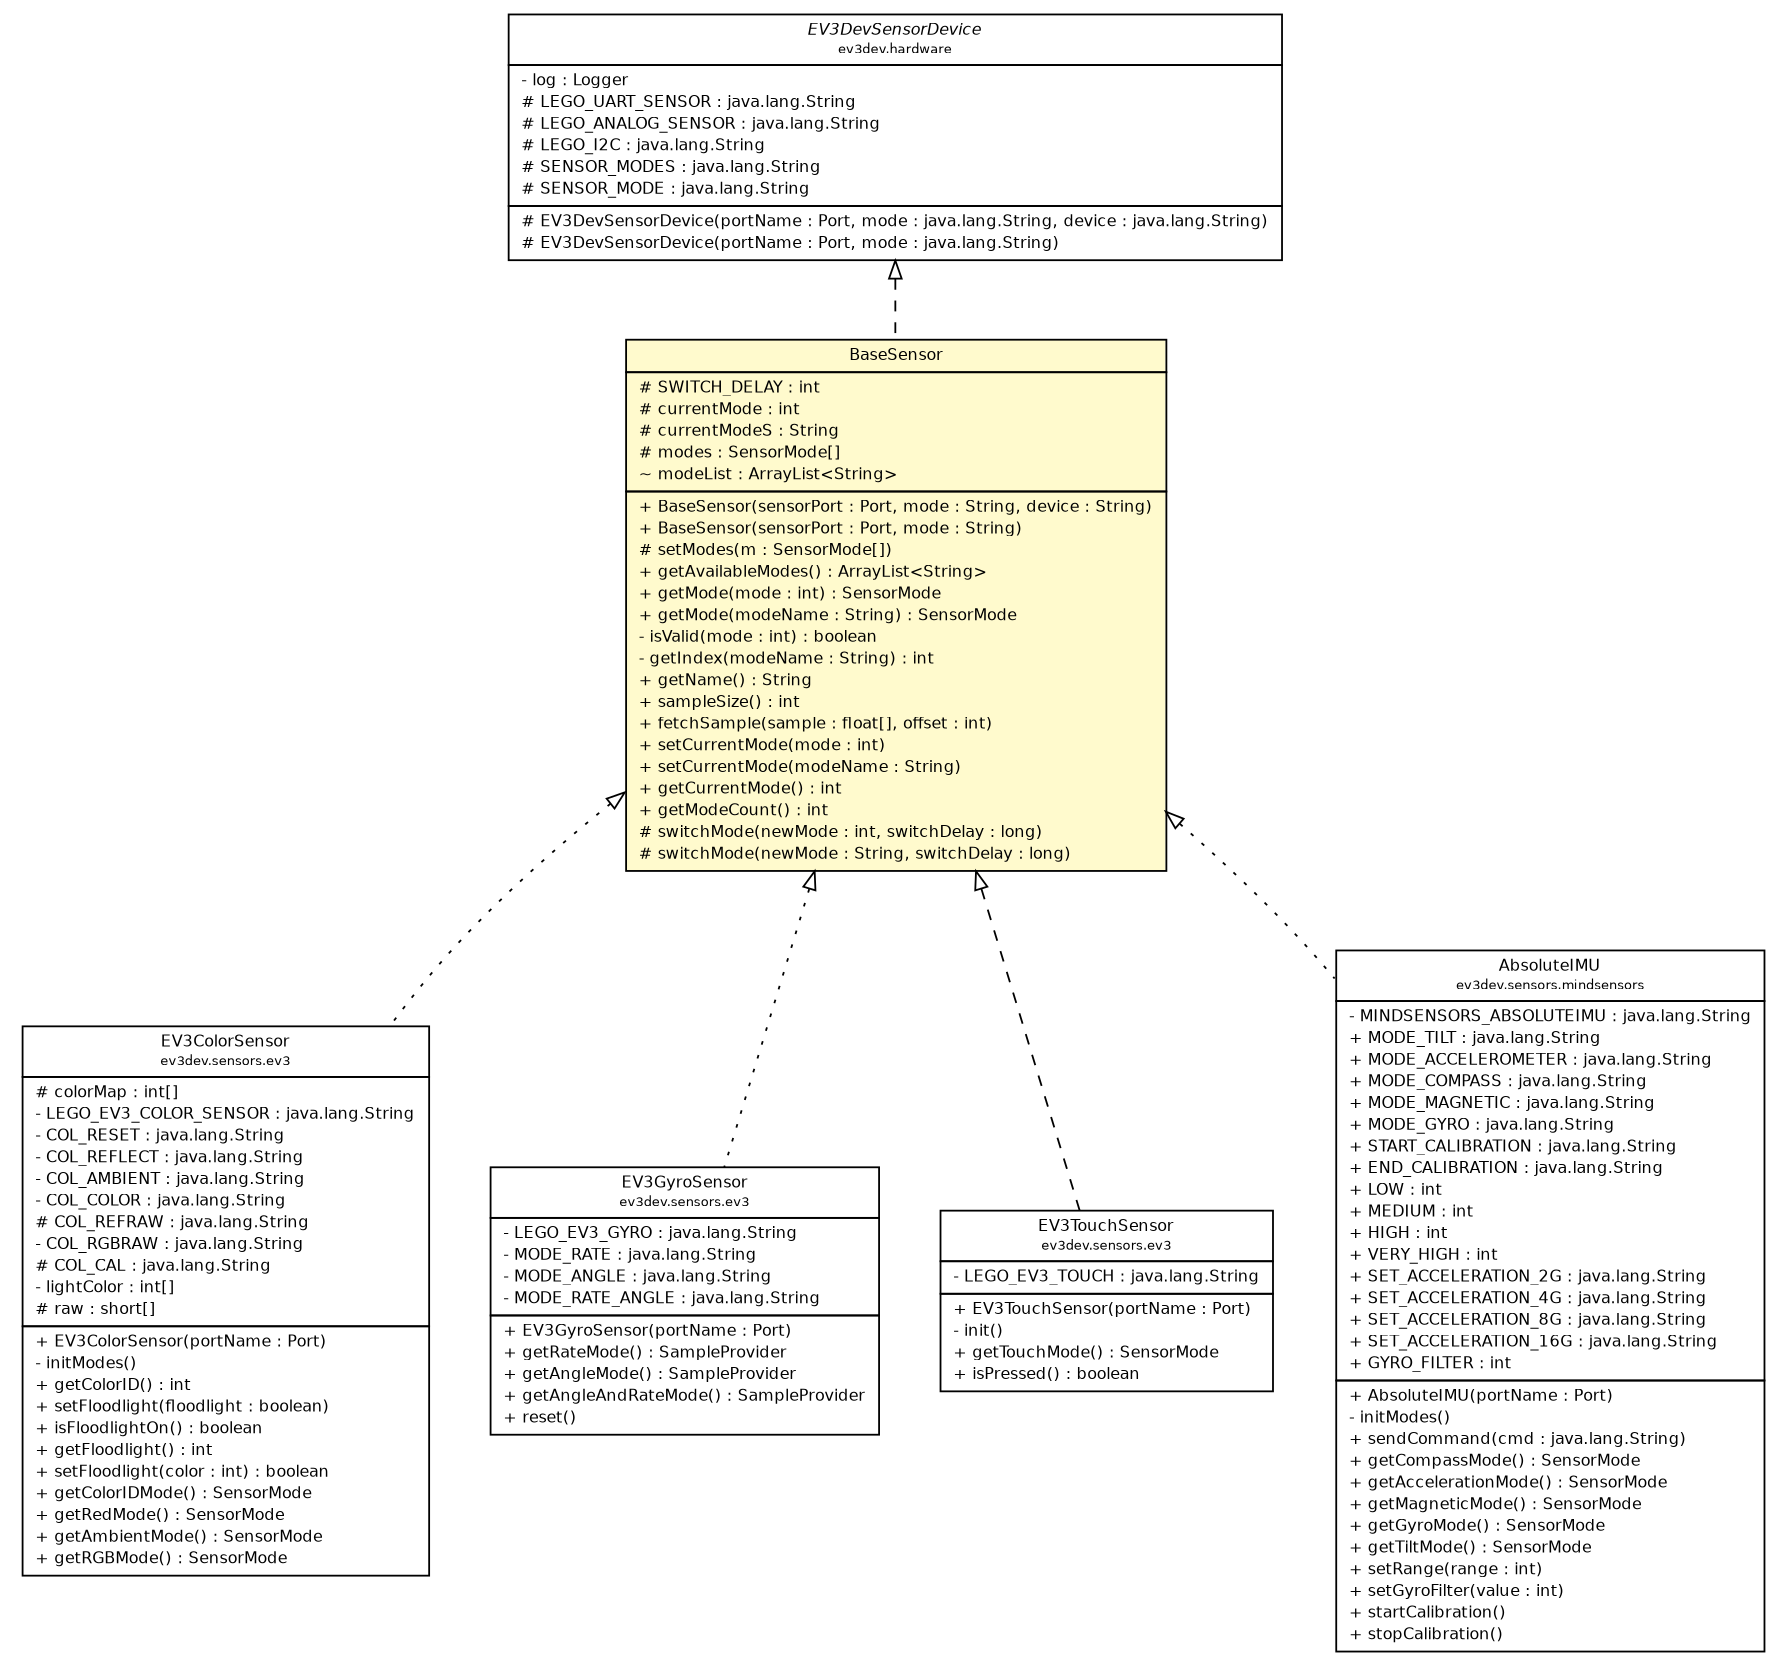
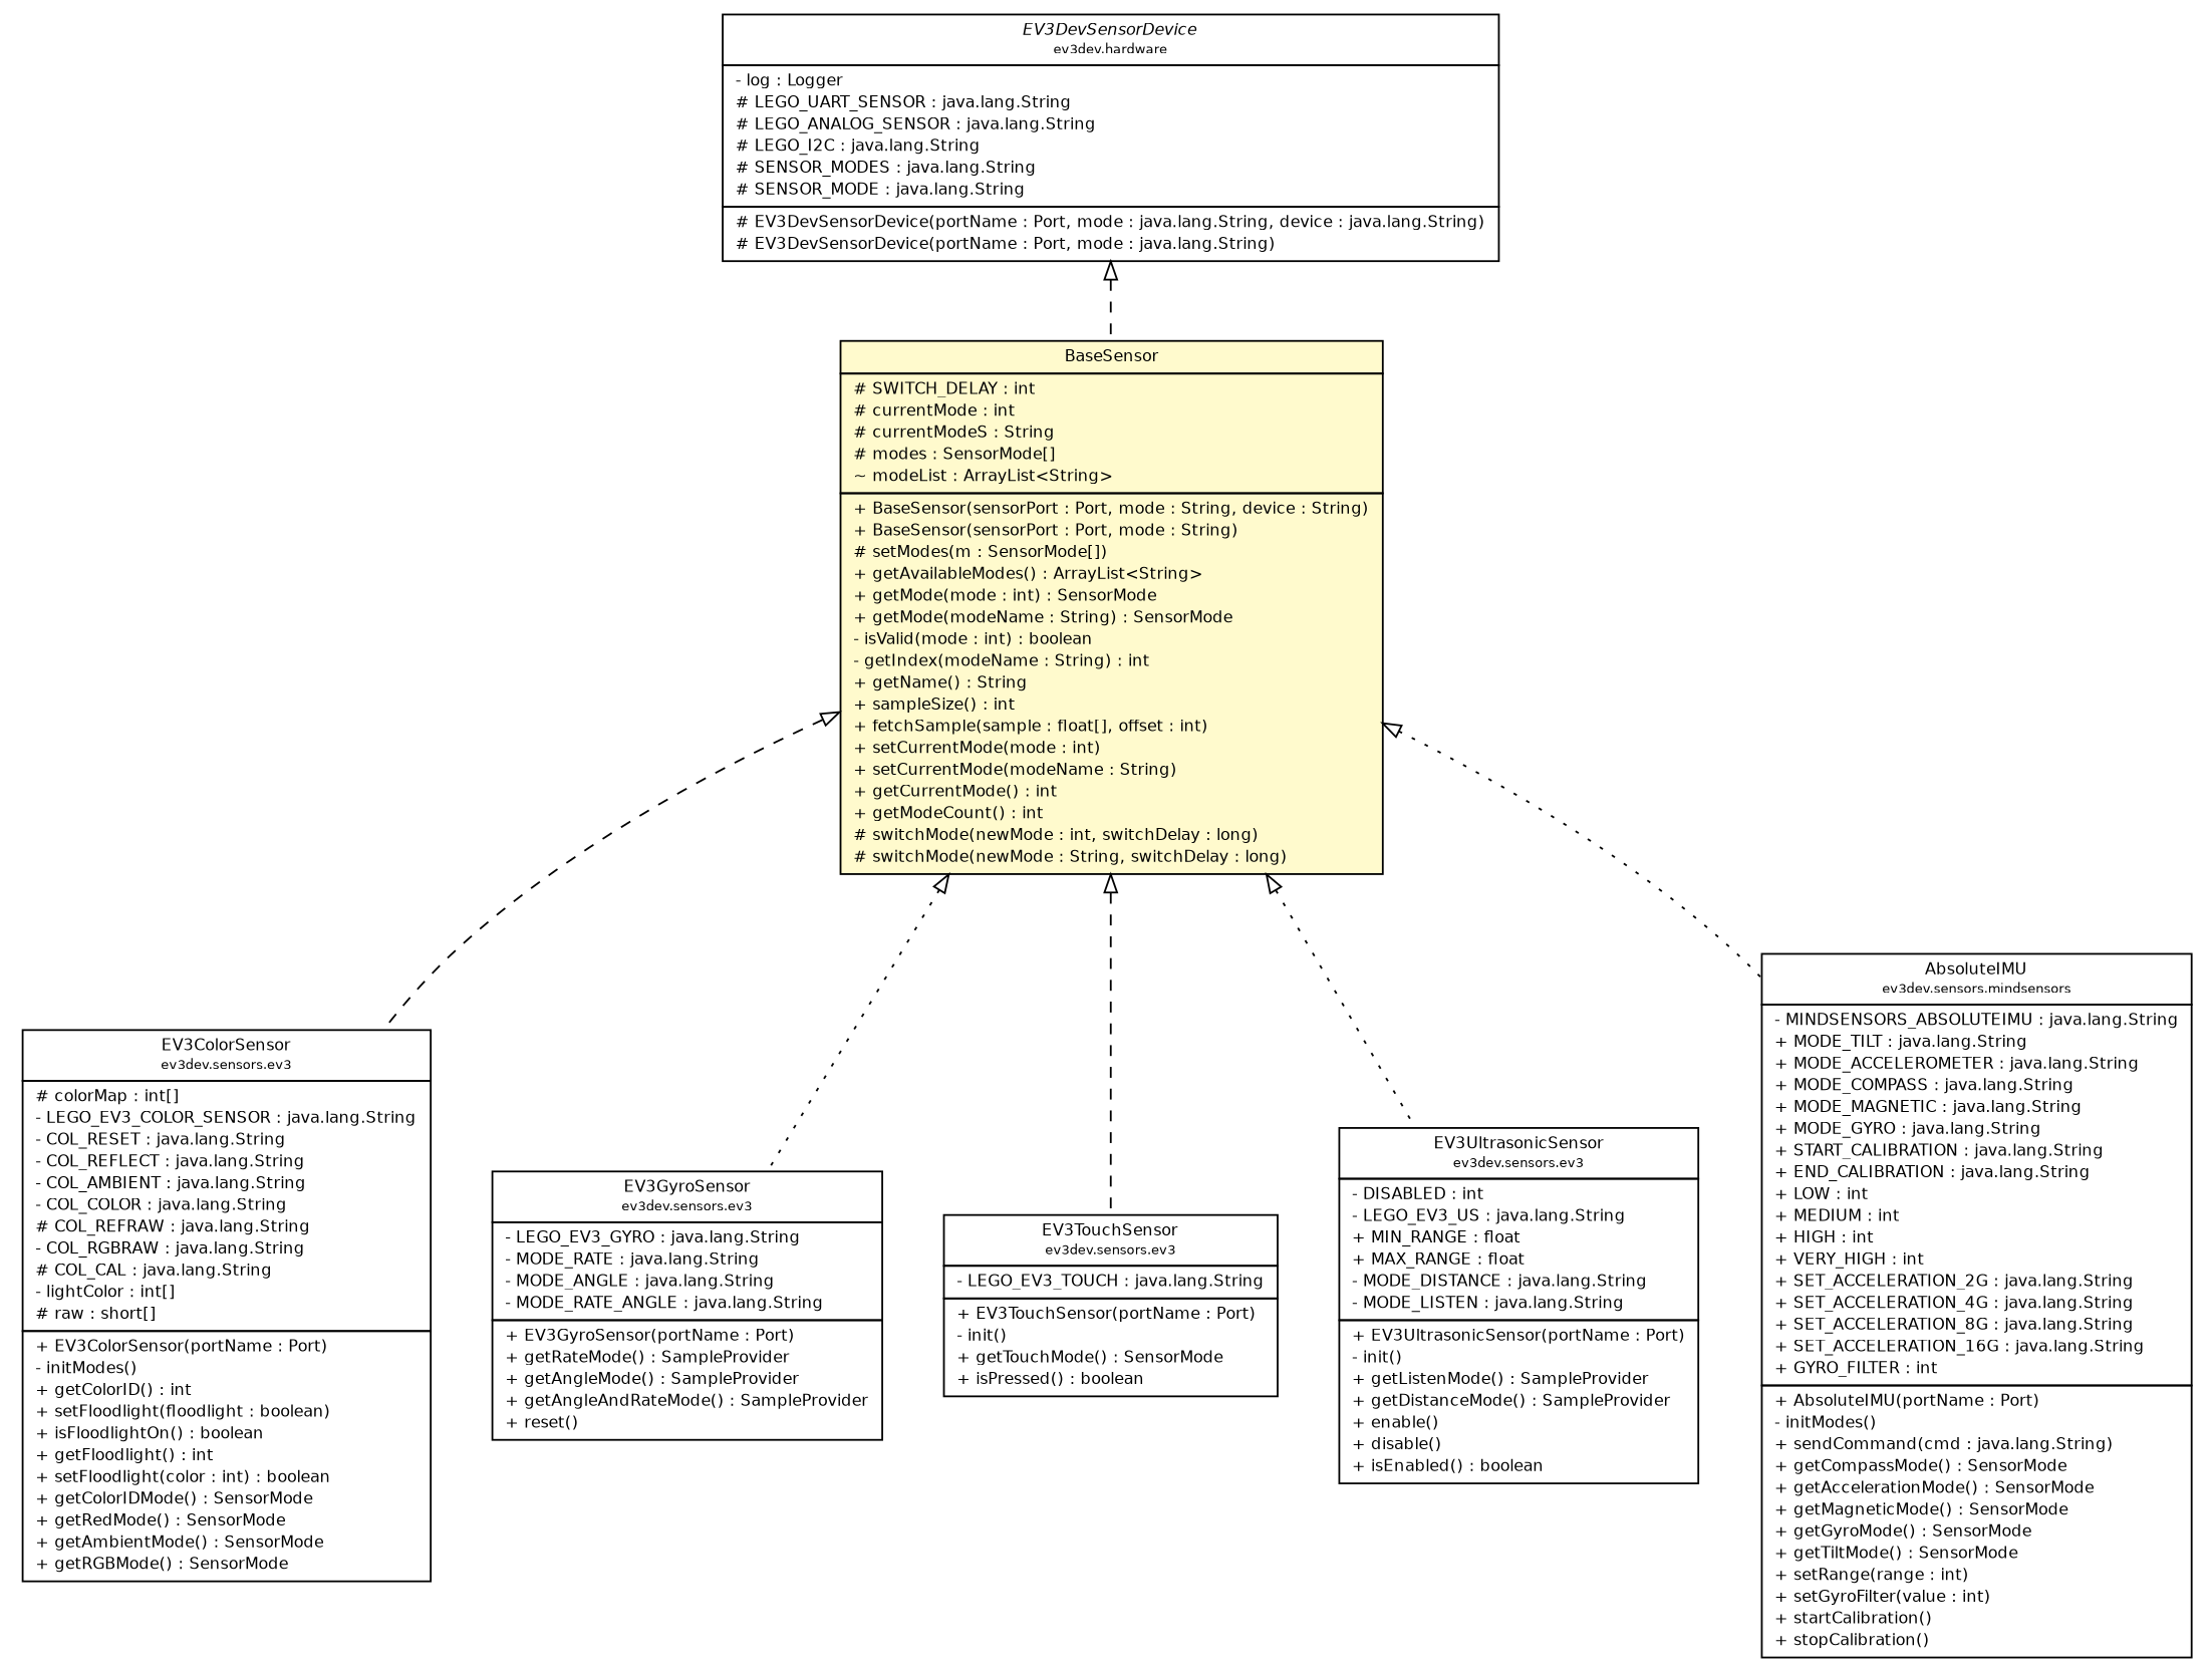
  digraph {
    nodesep=0.25
    ranksep=0.5
    node [fontcolor=black fontname=Helvetica fontsize=9.0 shape=plaintext]
    edge [arrowtail=empty dir=back fontname=Helvetica fontsize=10 headport=p labelfontname=Helvetica labelfontsize=10 style=dotted tailport=p]
    n1 [label=<<table title="ev3dev.hardware.EV3DevSensorDevice" border="0" cellborder="1" cellspacing="0" cellpadding="2" port="p" href="../hardware/EV3DevSensorDevice.html"> 		<tr><td><table border="0" cellspacing="0" cellpadding="1"> <tr><td align="center" balign="center"><font face="Helvetica-Oblique"> EV3DevSensorDevice </font></td></tr> <tr><td align="center" balign="center"><font point-size="7.0"> ev3dev.hardware </font></td></tr> 		</table></td></tr> 		<tr><td><table border="0" cellspacing="0" cellpadding="1"> <tr><td align="left" balign="left"> - log : Logger </td></tr> <tr><td align="left" balign="left"> # LEGO_UART_SENSOR : java.lang.String </td></tr> <tr><td align="left" balign="left"> # LEGO_ANALOG_SENSOR : java.lang.String </td></tr> <tr><td align="left" balign="left"> # LEGO_I2C : java.lang.String </td></tr> <tr><td align="left" balign="left"> # SENSOR_MODES : java.lang.String </td></tr> <tr><td align="left" balign="left"> # SENSOR_MODE : java.lang.String </td></tr> 		</table></td></tr> 		<tr><td><table border="0" cellspacing="0" cellpadding="1"> <tr><td align="left" balign="left"> # EV3DevSensorDevice(portName : Port, mode : java.lang.String, device : java.lang.String) </td></tr> <tr><td align="left" balign="left"> # EV3DevSensorDevice(portName : Port, mode : java.lang.String) </td></tr> 		</table></td></tr> 		</table>>]
    n2 [label=<<table title="ev3dev.sensors.BaseSensor" border="0" cellborder="1" cellspacing="0" cellpadding="2" port="p" bgcolor="lemonChiffon" href="./BaseSensor.html"> 		<tr><td><table border="0" cellspacing="0" cellpadding="1"> <tr><td align="center" balign="center"> BaseSensor </td></tr> 		</table></td></tr> 		<tr><td><table border="0" cellspacing="0" cellpadding="1"> <tr><td align="left" balign="left"> # SWITCH_DELAY : int </td></tr> <tr><td align="left" balign="left"> # currentMode : int </td></tr> <tr><td align="left" balign="left"> # currentModeS : String </td></tr> <tr><td align="left" balign="left"> # modes : SensorMode[] </td></tr> <tr><td align="left" balign="left"> ~ modeList : ArrayList&lt;String&gt; </td></tr> 		</table></td></tr> 		<tr><td><table border="0" cellspacing="0" cellpadding="1"> <tr><td align="left" balign="left"> + BaseSensor(sensorPort : Port, mode : String, device : String) </td></tr> <tr><td align="left" balign="left"> + BaseSensor(sensorPort : Port, mode : String) </td></tr> <tr><td align="left" balign="left"> # setModes(m : SensorMode[]) </td></tr> <tr><td align="left" balign="left"> + getAvailableModes() : ArrayList&lt;String&gt; </td></tr> <tr><td align="left" balign="left"> + getMode(mode : int) : SensorMode </td></tr> <tr><td align="left" balign="left"> + getMode(modeName : String) : SensorMode </td></tr> <tr><td align="left" balign="left"> - isValid(mode : int) : boolean </td></tr> <tr><td align="left" balign="left"> - getIndex(modeName : String) : int </td></tr> <tr><td align="left" balign="left"> + getName() : String </td></tr> <tr><td align="left" balign="left"> + sampleSize() : int </td></tr> <tr><td align="left" balign="left"> + fetchSample(sample : float[], offset : int) </td></tr> <tr><td align="left" balign="left"> + setCurrentMode(mode : int) </td></tr> <tr><td align="left" balign="left"> + setCurrentMode(modeName : String) </td></tr> <tr><td align="left" balign="left"> + getCurrentMode() : int </td></tr> <tr><td align="left" balign="left"> + getModeCount() : int </td></tr> <tr><td align="left" balign="left"> # switchMode(newMode : int, switchDelay : long) </td></tr> <tr><td align="left" balign="left"> # switchMode(newMode : String, switchDelay : long) </td></tr> 		</table></td></tr> 		</table>>]
    n3 [label=<<table title="ev3dev.sensors.ev3.EV3ColorSensor" border="0" cellborder="1" cellspacing="0" cellpadding="2" port="p" href="./ev3/EV3ColorSensor.html"> 		<tr><td><table border="0" cellspacing="0" cellpadding="1"> <tr><td align="center" balign="center"> EV3ColorSensor </td></tr> <tr><td align="center" balign="center"><font point-size="7.0"> ev3dev.sensors.ev3 </font></td></tr> 		</table></td></tr> 		<tr><td><table border="0" cellspacing="0" cellpadding="1"> <tr><td align="left" balign="left"> # colorMap : int[] </td></tr> <tr><td align="left" balign="left"> - LEGO_EV3_COLOR_SENSOR : java.lang.String </td></tr> <tr><td align="left" balign="left"> - COL_RESET : java.lang.String </td></tr> <tr><td align="left" balign="left"> - COL_REFLECT : java.lang.String </td></tr> <tr><td align="left" balign="left"> - COL_AMBIENT : java.lang.String </td></tr> <tr><td align="left" balign="left"> - COL_COLOR : java.lang.String </td></tr> <tr><td align="left" balign="left"> # COL_REFRAW : java.lang.String </td></tr> <tr><td align="left" balign="left"> - COL_RGBRAW : java.lang.String </td></tr> <tr><td align="left" balign="left"> # COL_CAL : java.lang.String </td></tr> <tr><td align="left" balign="left"> - lightColor : int[] </td></tr> <tr><td align="left" balign="left"> # raw : short[] </td></tr> 		</table></td></tr> 		<tr><td><table border="0" cellspacing="0" cellpadding="1"> <tr><td align="left" balign="left"> + EV3ColorSensor(portName : Port) </td></tr> <tr><td align="left" balign="left"> - initModes() </td></tr> <tr><td align="left" balign="left"> + getColorID() : int </td></tr> <tr><td align="left" balign="left"> + setFloodlight(floodlight : boolean) </td></tr> <tr><td align="left" balign="left"> + isFloodlightOn() : boolean </td></tr> <tr><td align="left" balign="left"> + getFloodlight() : int </td></tr> <tr><td align="left" balign="left"> + setFloodlight(color : int) : boolean </td></tr> <tr><td align="left" balign="left"> + getColorIDMode() : SensorMode </td></tr> <tr><td align="left" balign="left"> + getRedMode() : SensorMode </td></tr> <tr><td align="left" balign="left"> + getAmbientMode() : SensorMode </td></tr> <tr><td align="left" balign="left"> + getRGBMode() : SensorMode </td></tr> 		</table></td></tr> 		</table>>]
    n4 [label=<<table title="ev3dev.sensors.ev3.EV3GyroSensor" border="0" cellborder="1" cellspacing="0" cellpadding="2" port="p" href="./ev3/EV3GyroSensor.html"> 		<tr><td><table border="0" cellspacing="0" cellpadding="1"> <tr><td align="center" balign="center"> EV3GyroSensor </td></tr> <tr><td align="center" balign="center"><font point-size="7.0"> ev3dev.sensors.ev3 </font></td></tr> 		</table></td></tr> 		<tr><td><table border="0" cellspacing="0" cellpadding="1"> <tr><td align="left" balign="left"> - LEGO_EV3_GYRO : java.lang.String </td></tr> <tr><td align="left" balign="left"> - MODE_RATE : java.lang.String </td></tr> <tr><td align="left" balign="left"> - MODE_ANGLE : java.lang.String </td></tr> <tr><td align="left" balign="left"> - MODE_RATE_ANGLE : java.lang.String </td></tr> 		</table></td></tr> 		<tr><td><table border="0" cellspacing="0" cellpadding="1"> <tr><td align="left" balign="left"> + EV3GyroSensor(portName : Port) </td></tr> <tr><td align="left" balign="left"> + getRateMode() : SampleProvider </td></tr> <tr><td align="left" balign="left"> + getAngleMode() : SampleProvider </td></tr> <tr><td align="left" balign="left"> + getAngleAndRateMode() : SampleProvider </td></tr> <tr><td align="left" balign="left"> + reset() </td></tr> 		</table></td></tr> 		</table>>]
    n5 [label=<<table title="ev3dev.sensors.ev3.EV3TouchSensor" border="0" cellborder="1" cellspacing="0" cellpadding="2" port="p" href="./ev3/EV3TouchSensor.html"> 		<tr><td><table border="0" cellspacing="0" cellpadding="1"> <tr><td align="center" balign="center"> EV3TouchSensor </td></tr> <tr><td align="center" balign="center"><font point-size="7.0"> ev3dev.sensors.ev3 </font></td></tr> 		</table></td></tr> 		<tr><td><table border="0" cellspacing="0" cellpadding="1"> <tr><td align="left" balign="left"> - LEGO_EV3_TOUCH : java.lang.String </td></tr> 		</table></td></tr> 		<tr><td><table border="0" cellspacing="0" cellpadding="1"> <tr><td align="left" balign="left"> + EV3TouchSensor(portName : Port) </td></tr> <tr><td align="left" balign="left"> - init() </td></tr> <tr><td align="left" balign="left"> + getTouchMode() : SensorMode </td></tr> <tr><td align="left" balign="left"> + isPressed() : boolean </td></tr> 		</table></td></tr> 		</table>>]
+   n6 [label=<<table title="ev3dev.sensors.ev3.EV3UltrasonicSensor" border="0" cellborder="1" cellspacing="0" cellpadding="2" port="p" href="./ev3/EV3UltrasonicSensor.html"> 		<tr><td><table border="0" cellspacing="0" cellpadding="1"> <tr><td align="center" balign="center"> EV3UltrasonicSensor </td></tr> <tr><td align="center" balign="center"><font point-size="7.0"> ev3dev.sensors.ev3 </font></td></tr> 		</table></td></tr> 		<tr><td><table border="0" cellspacing="0" cellpadding="1"> <tr><td align="left" balign="left"> - DISABLED : int </td></tr> <tr><td align="left" balign="left"> - LEGO_EV3_US : java.lang.String </td></tr> <tr><td align="left" balign="left"> + MIN_RANGE : float </td></tr> <tr><td align="left" balign="left"> + MAX_RANGE : float </td></tr> <tr><td align="left" balign="left"> - MODE_DISTANCE : java.lang.String </td></tr> <tr><td align="left" balign="left"> - MODE_LISTEN : java.lang.String </td></tr> 		</table></td></tr> 		<tr><td><table border="0" cellspacing="0" cellpadding="1"> <tr><td align="left" balign="left"> + EV3UltrasonicSensor(portName : Port) </td></tr> <tr><td align="left" balign="left"> - init() </td></tr> <tr><td align="left" balign="left"> + getListenMode() : SampleProvider </td></tr> <tr><td align="left" balign="left"> + getDistanceMode() : SampleProvider </td></tr> <tr><td align="left" balign="left"> + enable() </td></tr> <tr><td align="left" balign="left"> + disable() </td></tr> <tr><td align="left" balign="left"> + isEnabled() : boolean </td></tr> 		</table></td></tr> 		</table>>]
    n7 [label=<<table title="ev3dev.sensors.mindsensors.AbsoluteIMU" border="0" cellborder="1" cellspacing="0" cellpadding="2" port="p" href="./mindsensors/AbsoluteIMU.html"> 		<tr><td><table border="0" cellspacing="0" cellpadding="1"> <tr><td align="center" balign="center"> AbsoluteIMU </td></tr> <tr><td align="center" balign="center"><font point-size="7.0"> ev3dev.sensors.mindsensors </font></td></tr> 		</table></td></tr> 		<tr><td><table border="0" cellspacing="0" cellpadding="1"> <tr><td align="left" balign="left"> - MINDSENSORS_ABSOLUTEIMU : java.lang.String </td></tr> <tr><td align="left" balign="left"> + MODE_TILT : java.lang.String </td></tr> <tr><td align="left" balign="left"> + MODE_ACCELEROMETER : java.lang.String </td></tr> <tr><td align="left" balign="left"> + MODE_COMPASS : java.lang.String </td></tr> <tr><td align="left" balign="left"> + MODE_MAGNETIC : java.lang.String </td></tr> <tr><td align="left" balign="left"> + MODE_GYRO : java.lang.String </td></tr> <tr><td align="left" balign="left"> + START_CALIBRATION : java.lang.String </td></tr> <tr><td align="left" balign="left"> + END_CALIBRATION : java.lang.String </td></tr> <tr><td align="left" balign="left"> + LOW : int </td></tr> <tr><td align="left" balign="left"> + MEDIUM : int </td></tr> <tr><td align="left" balign="left"> + HIGH : int </td></tr> <tr><td align="left" balign="left"> + VERY_HIGH : int </td></tr> <tr><td align="left" balign="left"> + SET_ACCELERATION_2G : java.lang.String </td></tr> <tr><td align="left" balign="left"> + SET_ACCELERATION_4G : java.lang.String </td></tr> <tr><td align="left" balign="left"> + SET_ACCELERATION_8G : java.lang.String </td></tr> <tr><td align="left" balign="left"> + SET_ACCELERATION_16G : java.lang.String </td></tr> <tr><td align="left" balign="left"> + GYRO_FILTER : int </td></tr> 		</table></td></tr> 		<tr><td><table border="0" cellspacing="0" cellpadding="1"> <tr><td align="left" balign="left"> + AbsoluteIMU(portName : Port) </td></tr> <tr><td align="left" balign="left"> - initModes() </td></tr> <tr><td align="left" balign="left"> + sendCommand(cmd : java.lang.String) </td></tr> <tr><td align="left" balign="left"> + getCompassMode() : SensorMode </td></tr> <tr><td align="left" balign="left"> + getAccelerationMode() : SensorMode </td></tr> <tr><td align="left" balign="left"> + getMagneticMode() : SensorMode </td></tr> <tr><td align="left" balign="left"> + getGyroMode() : SensorMode </td></tr> <tr><td align="left" balign="left"> + getTiltMode() : SensorMode </td></tr> <tr><td align="left" balign="left"> + setRange(range : int) </td></tr> <tr><td align="left" balign="left"> + setGyroFilter(value : int) </td></tr> <tr><td align="left" balign="left"> + startCalibration() </td></tr> <tr><td align="left" balign="left"> + stopCalibration() </td></tr> 		</table></td></tr> 		</table>>]
    n1 -> n2 [style=dashed]
-   n2 -> n3
+   n2 -> n3 [style=dashed]
    n2 -> n4
    n2 -> n5 [style=dashed]
+   n2 -> n6
    n2 -> n7
  }
